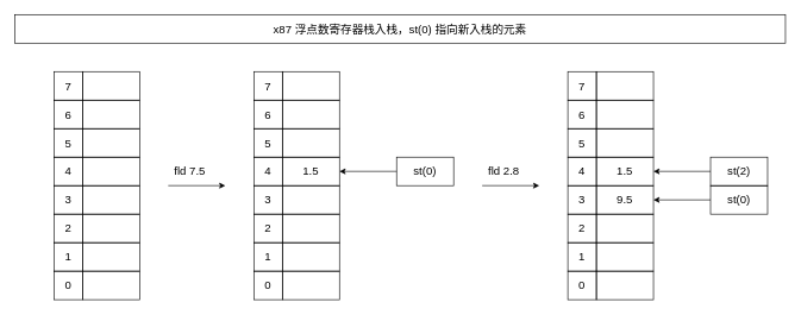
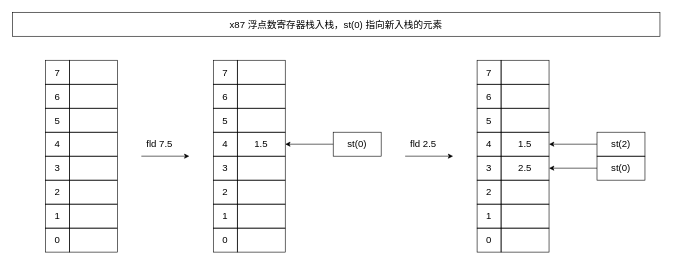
  <mxCell id="0" />
  <mxCell id="1" parent="0" />
  <mxCell id="2" value="x87 浮点数寄存器栈入栈，st(0) 指向新入栈的元素" style="rounded=0;whiteSpace=wrap;html=1;fillColor=none;fontSize=16;" parent="1" vertex="1"><mxGeometry x="20" y="20" width="1080" height="40" as="geometry" /></mxCell>
  <mxCell id="3" value="&lt;span style=&quot;text-align: left ; font-size: 16px&quot;&gt;2&lt;/span&gt;" style="rounded=0;whiteSpace=wrap;html=1;fillColor=none;fontSize=16;" parent="1" vertex="1"><mxGeometry x="75" y="300" width="40" height="40" as="geometry" /></mxCell>
  <mxCell id="4" value="&lt;span style=&quot;text-align: left ; font-size: 16px&quot;&gt;1&lt;/span&gt;" style="rounded=0;whiteSpace=wrap;html=1;fillColor=none;fontSize=16;" parent="1" vertex="1"><mxGeometry x="75" y="340" width="40" height="40" as="geometry" /></mxCell>
  <mxCell id="5" value="&lt;span style=&quot;text-align: left ; font-size: 16px&quot;&gt;0&lt;/span&gt;" style="rounded=0;whiteSpace=wrap;html=1;fillColor=none;fontSize=16;" parent="1" vertex="1"><mxGeometry x="75" y="380" width="40" height="40" as="geometry" /></mxCell>
  <mxCell id="6" value="&lt;span style=&quot;text-align: left ; font-size: 16px&quot;&gt;5&lt;/span&gt;" style="rounded=0;whiteSpace=wrap;html=1;fillColor=none;fontSize=16;" parent="1" vertex="1"><mxGeometry x="75" y="180" width="40" height="40" as="geometry" /></mxCell>
  <mxCell id="7" value="&lt;span style=&quot;text-align: left ; font-size: 16px&quot;&gt;4&lt;/span&gt;" style="rounded=0;whiteSpace=wrap;html=1;fillColor=none;fontSize=16;" parent="1" vertex="1"><mxGeometry x="75" y="220" width="40" height="40" as="geometry" /></mxCell>
  <mxCell id="8" value="&lt;span style=&quot;text-align: left ; font-size: 16px&quot;&gt;3&lt;/span&gt;" style="rounded=0;whiteSpace=wrap;html=1;fillColor=none;fontSize=16;" parent="1" vertex="1"><mxGeometry x="75" y="260" width="40" height="40" as="geometry" /></mxCell>
  <mxCell id="9" value="&lt;span style=&quot;text-align: left ; font-size: 16px&quot;&gt;6&lt;/span&gt;" style="rounded=0;whiteSpace=wrap;html=1;fillColor=none;fontSize=16;" parent="1" vertex="1"><mxGeometry x="75" y="140" width="40" height="40" as="geometry" /></mxCell>
  <mxCell id="10" value="&lt;span style=&quot;text-align: left ; font-size: 16px&quot;&gt;7&lt;/span&gt;" style="rounded=0;whiteSpace=wrap;html=1;fillColor=none;fontSize=16;" parent="1" vertex="1"><mxGeometry x="75" y="100" width="40" height="40" as="geometry" /></mxCell>
  <mxCell id="11" value="" style="rounded=0;whiteSpace=wrap;html=1;fillColor=none;fontSize=16;" parent="1" vertex="1"><mxGeometry x="115" y="100" width="80" height="40" as="geometry" /></mxCell>
  <mxCell id="12" value="&lt;span style=&quot;text-align: left ; font-size: 16px&quot;&gt;st(0)&lt;/span&gt;" style="rounded=0;whiteSpace=wrap;html=1;fillColor=none;fontSize=16;" parent="1" vertex="1"><mxGeometry x="555" y="220" width="80" height="40" as="geometry" /></mxCell>
  <mxCell id="13" value="" style="endArrow=classic;html=1;rounded=0;fontSize=16;" parent="1" edge="1"><mxGeometry width="50" height="50" relative="1" as="geometry"><mxPoint x="555" y="240" as="sourcePoint" /><mxPoint x="475" y="240" as="targetPoint" /></mxGeometry></mxCell>
  <mxCell id="14" value="" style="rounded=0;whiteSpace=wrap;html=1;fillColor=none;fontSize=16;" parent="1" vertex="1"><mxGeometry x="115" y="140" width="80" height="40" as="geometry" /></mxCell>
  <mxCell id="15" value="" style="rounded=0;whiteSpace=wrap;html=1;fillColor=none;fontSize=16;" parent="1" vertex="1"><mxGeometry x="115" y="180" width="80" height="40" as="geometry" /></mxCell>
  <mxCell id="16" value="" style="rounded=0;whiteSpace=wrap;html=1;fillColor=none;fontSize=16;" parent="1" vertex="1"><mxGeometry x="115" y="220" width="80" height="40" as="geometry" /></mxCell>
  <mxCell id="17" value="" style="rounded=0;whiteSpace=wrap;html=1;fillColor=none;fontSize=16;" parent="1" vertex="1"><mxGeometry x="115" y="260" width="80" height="40" as="geometry" /></mxCell>
  <mxCell id="18" value="" style="rounded=0;whiteSpace=wrap;html=1;fillColor=none;fontSize=16;" parent="1" vertex="1"><mxGeometry x="115" y="300" width="80" height="40" as="geometry" /></mxCell>
  <mxCell id="19" value="" style="rounded=0;whiteSpace=wrap;html=1;fillColor=none;fontSize=16;" parent="1" vertex="1"><mxGeometry x="115" y="340" width="80" height="40" as="geometry" /></mxCell>
  <mxCell id="20" value="" style="rounded=0;whiteSpace=wrap;html=1;fillColor=none;fontSize=16;" parent="1" vertex="1"><mxGeometry x="115" y="380" width="80" height="40" as="geometry" /></mxCell>
  <mxCell id="21" value="" style="endArrow=classic;html=1;rounded=0;fontSize=16;" parent="1" edge="1"><mxGeometry width="50" height="50" relative="1" as="geometry"><mxPoint x="235" y="260" as="sourcePoint" /><mxPoint x="315" y="260" as="targetPoint" /></mxGeometry></mxCell>
  <mxCell id="22" value="fld 7.5" style="text;html=1;align=center;verticalAlign=middle;resizable=0;points=[];autosize=1;strokeColor=none;fillColor=none;fontSize=16;" parent="1" vertex="1"><mxGeometry x="235" y="230" width="60" height="20" as="geometry" /></mxCell>
  <mxCell id="23" value="&lt;span style=&quot;text-align: left ; font-size: 16px&quot;&gt;2&lt;/span&gt;" style="rounded=0;whiteSpace=wrap;html=1;fillColor=none;fontSize=16;" parent="1" vertex="1"><mxGeometry x="355" y="300" width="40" height="40" as="geometry" /></mxCell>
  <mxCell id="24" value="&lt;span style=&quot;text-align: left ; font-size: 16px&quot;&gt;1&lt;/span&gt;" style="rounded=0;whiteSpace=wrap;html=1;fillColor=none;fontSize=16;" parent="1" vertex="1"><mxGeometry x="355" y="340" width="40" height="40" as="geometry" /></mxCell>
  <mxCell id="25" value="&lt;span style=&quot;text-align: left ; font-size: 16px&quot;&gt;0&lt;/span&gt;" style="rounded=0;whiteSpace=wrap;html=1;fillColor=none;fontSize=16;" parent="1" vertex="1"><mxGeometry x="355" y="380" width="40" height="40" as="geometry" /></mxCell>
  <mxCell id="26" value="&lt;span style=&quot;text-align: left ; font-size: 16px&quot;&gt;5&lt;/span&gt;" style="rounded=0;whiteSpace=wrap;html=1;fillColor=none;fontSize=16;" parent="1" vertex="1"><mxGeometry x="355" y="180" width="40" height="40" as="geometry" /></mxCell>
  <mxCell id="27" value="&lt;span style=&quot;text-align: left ; font-size: 16px&quot;&gt;4&lt;/span&gt;" style="rounded=0;whiteSpace=wrap;html=1;fillColor=none;fontSize=16;" parent="1" vertex="1"><mxGeometry x="355" y="220" width="40" height="40" as="geometry" /></mxCell>
  <mxCell id="28" value="&lt;span style=&quot;text-align: left ; font-size: 16px&quot;&gt;3&lt;/span&gt;" style="rounded=0;whiteSpace=wrap;html=1;fillColor=none;fontSize=16;" parent="1" vertex="1"><mxGeometry x="355" y="260" width="40" height="40" as="geometry" /></mxCell>
  <mxCell id="29" value="&lt;span style=&quot;text-align: left ; font-size: 16px&quot;&gt;6&lt;/span&gt;" style="rounded=0;whiteSpace=wrap;html=1;fillColor=none;fontSize=16;" parent="1" vertex="1"><mxGeometry x="355" y="140" width="40" height="40" as="geometry" /></mxCell>
  <mxCell id="30" value="&lt;span style=&quot;text-align: left ; font-size: 16px&quot;&gt;7&lt;/span&gt;" style="rounded=0;whiteSpace=wrap;html=1;fillColor=none;fontSize=16;" parent="1" vertex="1"><mxGeometry x="355" y="100" width="40" height="40" as="geometry" /></mxCell>
  <mxCell id="31" value="" style="rounded=0;whiteSpace=wrap;html=1;fillColor=none;fontSize=16;" parent="1" vertex="1"><mxGeometry x="395" y="100" width="80" height="40" as="geometry" /></mxCell>
  <mxCell id="32" value="" style="rounded=0;whiteSpace=wrap;html=1;fillColor=none;fontSize=16;" parent="1" vertex="1"><mxGeometry x="395" y="140" width="80" height="40" as="geometry" /></mxCell>
  <mxCell id="33" value="" style="rounded=0;whiteSpace=wrap;html=1;fillColor=none;fontSize=16;" parent="1" vertex="1"><mxGeometry x="395" y="180" width="80" height="40" as="geometry" /></mxCell>
  <mxCell id="34" value="1.5" style="rounded=0;whiteSpace=wrap;html=1;fillColor=none;fontSize=16;" parent="1" vertex="1"><mxGeometry x="395" y="220" width="80" height="40" as="geometry" /></mxCell>
  <mxCell id="35" value="" style="rounded=0;whiteSpace=wrap;html=1;fillColor=none;fontSize=16;" parent="1" vertex="1"><mxGeometry x="395" y="260" width="80" height="40" as="geometry" /></mxCell>
  <mxCell id="36" value="" style="rounded=0;whiteSpace=wrap;html=1;fillColor=none;fontSize=16;" parent="1" vertex="1"><mxGeometry x="395" y="300" width="80" height="40" as="geometry" /></mxCell>
  <mxCell id="37" value="" style="rounded=0;whiteSpace=wrap;html=1;fillColor=none;fontSize=16;" parent="1" vertex="1"><mxGeometry x="395" y="340" width="80" height="40" as="geometry" /></mxCell>
  <mxCell id="38" value="" style="rounded=0;whiteSpace=wrap;html=1;fillColor=none;fontSize=16;" parent="1" vertex="1"><mxGeometry x="395" y="380" width="80" height="40" as="geometry" /></mxCell>
  <mxCell id="39" value="" style="endArrow=classic;html=1;rounded=0;fontSize=16;" parent="1" edge="1"><mxGeometry width="50" height="50" relative="1" as="geometry"><mxPoint x="675" y="260" as="sourcePoint" /><mxPoint x="755" y="260" as="targetPoint" /></mxGeometry></mxCell>
- <mxCell id="40" value="fld 2.8" style="text;html=1;align=center;verticalAlign=middle;resizable=0;points=[];autosize=1;strokeColor=none;fillColor=none;fontSize=16;" parent="1" vertex="1"><mxGeometry x="675" y="230" width="60" height="20" as="geometry" /></mxCell>
+ <mxCell id="40" value="fld 2.5" style="text;html=1;align=center;verticalAlign=middle;resizable=0;points=[];autosize=1;strokeColor=none;fillColor=none;fontSize=16;" parent="1" vertex="1"><mxGeometry x="675" y="230" width="60" height="20" as="geometry" /></mxCell>
  <mxCell id="41" value="&lt;span style=&quot;text-align: left ; font-size: 16px&quot;&gt;st(0)&lt;/span&gt;" style="rounded=0;whiteSpace=wrap;html=1;fillColor=none;fontSize=16;" parent="1" vertex="1"><mxGeometry x="995" y="260" width="80" height="40" as="geometry" /></mxCell>
  <mxCell id="42" value="" style="endArrow=classic;html=1;rounded=0;fontSize=16;" parent="1" edge="1"><mxGeometry width="50" height="50" relative="1" as="geometry"><mxPoint x="995" y="280" as="sourcePoint" /><mxPoint x="915" y="280" as="targetPoint" /></mxGeometry></mxCell>
  <mxCell id="43" value="&lt;span style=&quot;text-align: left ; font-size: 16px&quot;&gt;2&lt;/span&gt;" style="rounded=0;whiteSpace=wrap;html=1;fillColor=none;fontSize=16;" parent="1" vertex="1"><mxGeometry x="795" y="300" width="40" height="40" as="geometry" /></mxCell>
  <mxCell id="44" value="&lt;span style=&quot;text-align: left ; font-size: 16px&quot;&gt;1&lt;/span&gt;" style="rounded=0;whiteSpace=wrap;html=1;fillColor=none;fontSize=16;" parent="1" vertex="1"><mxGeometry x="795" y="340" width="40" height="40" as="geometry" /></mxCell>
  <mxCell id="45" value="&lt;span style=&quot;text-align: left ; font-size: 16px&quot;&gt;0&lt;/span&gt;" style="rounded=0;whiteSpace=wrap;html=1;fillColor=none;fontSize=16;" parent="1" vertex="1"><mxGeometry x="795" y="380" width="40" height="40" as="geometry" /></mxCell>
  <mxCell id="46" value="&lt;span style=&quot;text-align: left ; font-size: 16px&quot;&gt;5&lt;/span&gt;" style="rounded=0;whiteSpace=wrap;html=1;fillColor=none;fontSize=16;" parent="1" vertex="1"><mxGeometry x="795" y="180" width="40" height="40" as="geometry" /></mxCell>
  <mxCell id="47" value="&lt;span style=&quot;text-align: left ; font-size: 16px&quot;&gt;4&lt;/span&gt;" style="rounded=0;whiteSpace=wrap;html=1;fillColor=none;fontSize=16;" parent="1" vertex="1"><mxGeometry x="795" y="220" width="40" height="40" as="geometry" /></mxCell>
  <mxCell id="48" value="&lt;span style=&quot;text-align: left ; font-size: 16px&quot;&gt;3&lt;/span&gt;" style="rounded=0;whiteSpace=wrap;html=1;fillColor=none;fontSize=16;" parent="1" vertex="1"><mxGeometry x="795" y="260" width="40" height="40" as="geometry" /></mxCell>
  <mxCell id="49" value="&lt;span style=&quot;text-align: left ; font-size: 16px&quot;&gt;6&lt;/span&gt;" style="rounded=0;whiteSpace=wrap;html=1;fillColor=none;fontSize=16;" parent="1" vertex="1"><mxGeometry x="795" y="140" width="40" height="40" as="geometry" /></mxCell>
  <mxCell id="50" value="&lt;span style=&quot;text-align: left ; font-size: 16px&quot;&gt;7&lt;/span&gt;" style="rounded=0;whiteSpace=wrap;html=1;fillColor=none;fontSize=16;" parent="1" vertex="1"><mxGeometry x="795" y="100" width="40" height="40" as="geometry" /></mxCell>
  <mxCell id="51" value="" style="rounded=0;whiteSpace=wrap;html=1;fillColor=none;fontSize=16;" parent="1" vertex="1"><mxGeometry x="835" y="100" width="80" height="40" as="geometry" /></mxCell>
  <mxCell id="52" value="" style="rounded=0;whiteSpace=wrap;html=1;fillColor=none;fontSize=16;" parent="1" vertex="1"><mxGeometry x="835" y="140" width="80" height="40" as="geometry" /></mxCell>
  <mxCell id="53" value="" style="rounded=0;whiteSpace=wrap;html=1;fillColor=none;fontSize=16;" parent="1" vertex="1"><mxGeometry x="835" y="180" width="80" height="40" as="geometry" /></mxCell>
  <mxCell id="54" value="1.5" style="rounded=0;whiteSpace=wrap;html=1;fillColor=none;fontSize=16;" parent="1" vertex="1"><mxGeometry x="835" y="220" width="80" height="40" as="geometry" /></mxCell>
- <mxCell id="55" value="9.5" style="rounded=0;whiteSpace=wrap;html=1;fillColor=none;fontSize=16;" parent="1" vertex="1"><mxGeometry x="835" y="260" width="80" height="40" as="geometry" /></mxCell>
+ <mxCell id="55" value="2.5" style="rounded=0;whiteSpace=wrap;html=1;fillColor=none;fontSize=16;" parent="1" vertex="1"><mxGeometry x="835" y="260" width="80" height="40" as="geometry" /></mxCell>
  <mxCell id="56" value="" style="rounded=0;whiteSpace=wrap;html=1;fillColor=none;fontSize=16;" parent="1" vertex="1"><mxGeometry x="835" y="300" width="80" height="40" as="geometry" /></mxCell>
  <mxCell id="57" value="" style="rounded=0;whiteSpace=wrap;html=1;fillColor=none;fontSize=16;" parent="1" vertex="1"><mxGeometry x="835" y="340" width="80" height="40" as="geometry" /></mxCell>
  <mxCell id="58" value="" style="rounded=0;whiteSpace=wrap;html=1;fillColor=none;fontSize=16;" parent="1" vertex="1"><mxGeometry x="835" y="380" width="80" height="40" as="geometry" /></mxCell>
  <mxCell id="59" value="&lt;span style=&quot;text-align: left ; font-size: 16px&quot;&gt;st(2)&lt;/span&gt;" style="rounded=0;whiteSpace=wrap;html=1;fillColor=none;fontSize=16;" parent="1" vertex="1"><mxGeometry x="995" y="220" width="80" height="40" as="geometry" /></mxCell>
  <mxCell id="60" value="" style="endArrow=classic;html=1;rounded=0;fontSize=16;" parent="1" edge="1"><mxGeometry width="50" height="50" relative="1" as="geometry"><mxPoint x="995" y="240" as="sourcePoint" /><mxPoint x="915" y="240" as="targetPoint" /></mxGeometry></mxCell>
